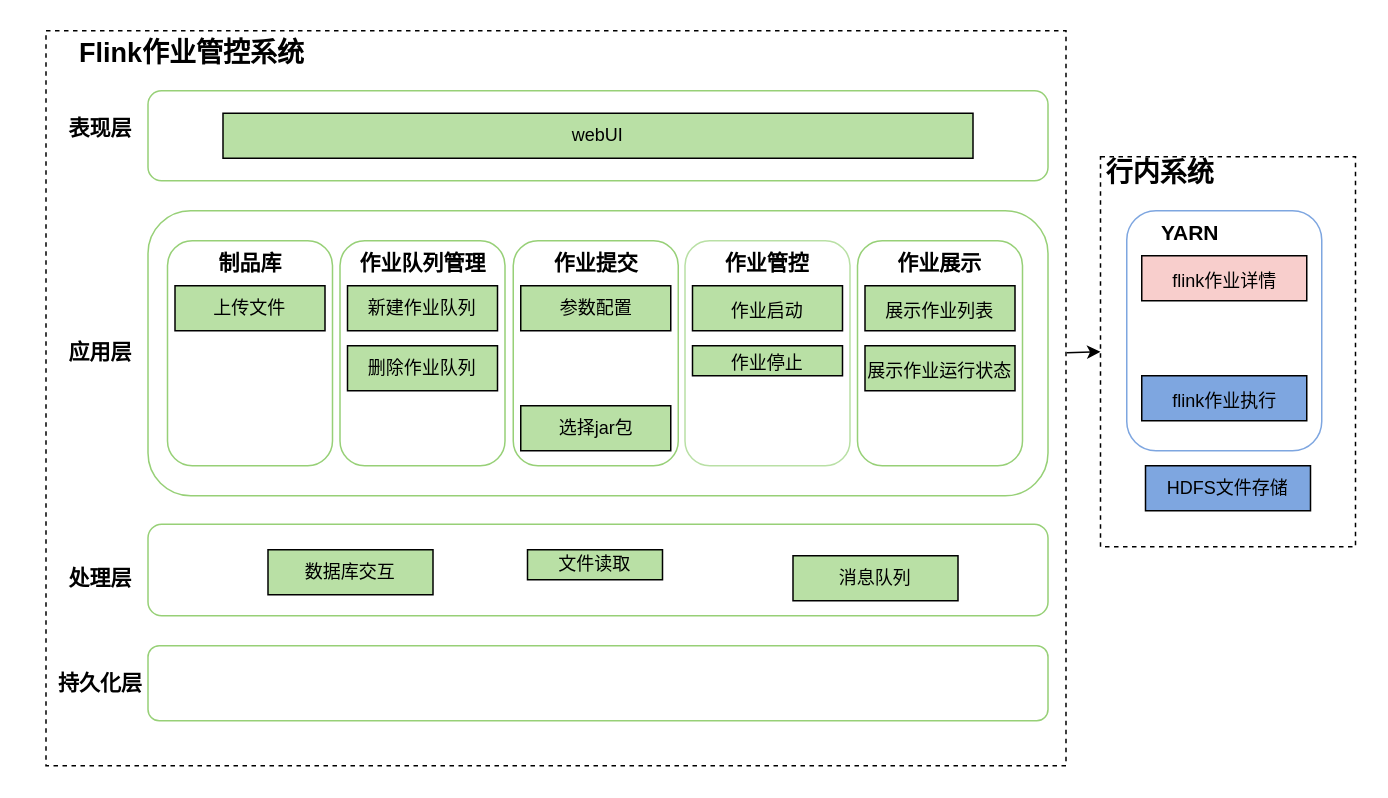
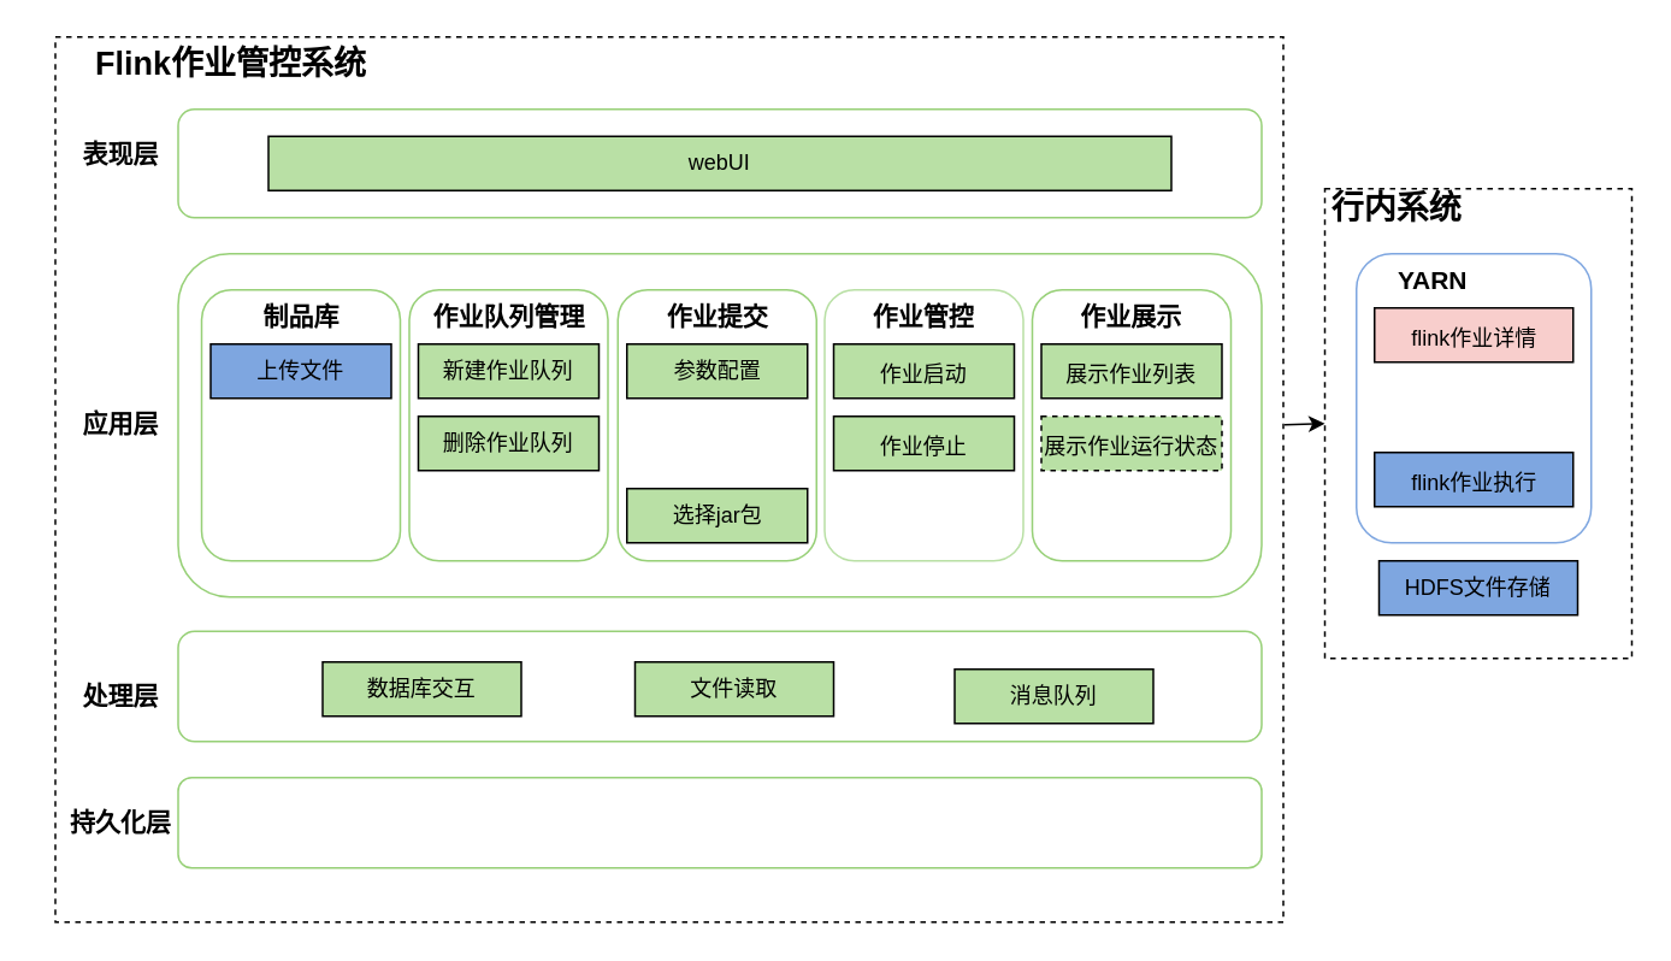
  <mxCell id="0" />
  <mxCell id="1" parent="0" />
  <mxCell id="2" value="" style="rounded=0;whiteSpace=wrap;html=1;dashed=1;" parent="1" vertex="1"><mxGeometry x="30" y="20" width="680" height="490" as="geometry" /></mxCell>
  <mxCell id="3" value="" style="rounded=1;whiteSpace=wrap;html=1;fontSize=12;fillColor=#FFFFFF;strokeColor=#97D077;" parent="1" vertex="1"><mxGeometry x="98" y="140" width="600" height="190" as="geometry" /></mxCell>
  <mxCell id="4" value="" style="rounded=1;whiteSpace=wrap;html=1;strokeColor=#97D077;fillColor=#FFFFFF;" vertex="1" parent="1"><mxGeometry x="226" y="160" width="110" height="150" as="geometry" /></mxCell>
  <mxCell id="5" value="" style="rounded=0;whiteSpace=wrap;html=1;dashed=1;" parent="1" vertex="1"><mxGeometry x="733" y="104" width="170" height="260" as="geometry" /></mxCell>
  <mxCell id="6" value="" style="rounded=1;whiteSpace=wrap;html=1;strokeColor=#7EA6E0;fillColor=#FFFFFF;" parent="1" vertex="1"><mxGeometry x="750.5" y="140" width="130" height="160" as="geometry" /></mxCell>
  <mxCell id="7" value="" style="rounded=1;whiteSpace=wrap;html=1;strokeColor=#97D077;fillColor=#FFFFFF;" parent="1" vertex="1"><mxGeometry x="571" y="160" width="110" height="150" as="geometry" /></mxCell>
  <mxCell id="8" value="" style="rounded=1;whiteSpace=wrap;html=1;strokeColor=#97D077;fillColor=#FFFFFF;" parent="1" vertex="1"><mxGeometry x="98" y="349" width="600" height="61" as="geometry" /></mxCell>
  <mxCell id="9" value="" style="rounded=1;whiteSpace=wrap;html=1;strokeColor=#B9E0A5;fillColor=#FFFFFF;" parent="1" vertex="1"><mxGeometry x="456" y="160" width="110" height="150" as="geometry" /></mxCell>
  <mxCell id="10" value="" style="rounded=1;whiteSpace=wrap;html=1;strokeColor=#97D077;fillColor=#FFFFFF;" parent="1" vertex="1"><mxGeometry x="341.5" y="160" width="110" height="150" as="geometry" /></mxCell>
  <mxCell id="11" value="&lt;span style=&quot;font-size: 12px&quot;&gt;作业启动&lt;/span&gt;" style="rounded=0;whiteSpace=wrap;html=1;fontSize=18;fillColor=#B9E0A5;" parent="1" vertex="1"><mxGeometry x="461" y="190" width="100" height="30" as="geometry" /></mxCell>
  <mxCell id="12" value="&lt;span style=&quot;font-size: 12px&quot;&gt;展示作业列表&lt;/span&gt;" style="rounded=0;whiteSpace=wrap;html=1;fontSize=18;fillColor=#B9E0A5;" parent="1" vertex="1"><mxGeometry x="576" y="190" width="100" height="30" as="geometry" /></mxCell>
  <mxCell id="13" value="参数配置" style="rounded=0;whiteSpace=wrap;html=1;fontSize=12;fillColor=#B9E0A5;" parent="1" vertex="1"><mxGeometry x="346.5" y="190" width="100" height="30" as="geometry" /></mxCell>
  <mxCell id="14" value="&lt;b&gt;&lt;font style=&quot;font-size: 14px&quot;&gt;作业提交&lt;/font&gt;&lt;/b&gt;" style="text;html=1;strokeColor=none;fillColor=none;align=center;verticalAlign=middle;whiteSpace=wrap;rounded=0;fontFamily=Helvetica;" parent="1" vertex="1"><mxGeometry x="366.5" y="160" width="60" height="30" as="geometry" /></mxCell>
- <mxCell id="15" value="&lt;span style=&quot;font-size: 12px&quot;&gt;作业停止&lt;/span&gt;" style="rounded=0;whiteSpace=wrap;html=1;fontSize=18;fillColor=#B9E0A5;" parent="1" vertex="1"><mxGeometry x="461" y="230" width="100" height="20" as="geometry" /></mxCell>
+ <mxCell id="15" value="&lt;span style=&quot;font-size: 12px&quot;&gt;作业停止&lt;/span&gt;" style="rounded=0;whiteSpace=wrap;html=1;fontSize=18;fillColor=#B9E0A5;" parent="1" vertex="1"><mxGeometry x="461" y="230" width="100" height="30" as="geometry" /></mxCell>
  <mxCell id="16" value="&lt;span style=&quot;font-size: 14px&quot;&gt;&lt;b&gt;作业管控&lt;/b&gt;&lt;/span&gt;" style="text;html=1;strokeColor=none;fillColor=none;align=center;verticalAlign=middle;whiteSpace=wrap;rounded=0;fontFamily=Helvetica;" parent="1" vertex="1"><mxGeometry x="481" y="160" width="60" height="30" as="geometry" /></mxCell>
- <mxCell id="17" value="&lt;span style=&quot;font-size: 12px&quot;&gt;展示作业运行状态&lt;/span&gt;" style="rounded=0;whiteSpace=wrap;html=1;fontSize=18;fillColor=#B9E0A5;" parent="1" vertex="1"><mxGeometry x="576" y="230" width="100" height="30" as="geometry" /></mxCell>
+ <mxCell id="17" value="&lt;span style=&quot;font-size: 12px&quot;&gt;展示作业运行状态&lt;/span&gt;" style="rounded=0;whiteSpace=wrap;html=1;fontSize=18;fillColor=#B9E0A5;dashed=1;" parent="1" vertex="1"><mxGeometry x="576" y="230" width="100" height="30" as="geometry" /></mxCell>
  <mxCell id="18" value="&lt;span style=&quot;font-size: 14px&quot;&gt;&lt;b&gt;YARN&lt;/b&gt;&lt;/span&gt;" style="text;html=1;strokeColor=none;fillColor=none;align=center;verticalAlign=middle;whiteSpace=wrap;rounded=0;fontFamily=Helvetica;" parent="1" vertex="1"><mxGeometry x="763" y="140" width="60" height="30" as="geometry" /></mxCell>
  <mxCell id="19" value="&lt;font style=&quot;font-size: 14px&quot;&gt;&lt;b&gt;应用层&lt;/b&gt;&lt;/font&gt;" style="text;html=1;strokeColor=none;fillColor=none;align=center;verticalAlign=middle;whiteSpace=wrap;rounded=0;" parent="1" vertex="1"><mxGeometry x="20" y="219" width="92.5" height="30" as="geometry" /></mxCell>
  <mxCell id="20" value="&lt;b&gt;&lt;font style=&quot;font-size: 14px&quot;&gt;持久化层&lt;/font&gt;&lt;/b&gt;" style="text;html=1;strokeColor=none;fillColor=none;align=center;verticalAlign=middle;whiteSpace=wrap;rounded=0;" parent="1" vertex="1"><mxGeometry x="20" y="440" width="92.5" height="30" as="geometry" /></mxCell>
  <mxCell id="21" value="&lt;b&gt;&lt;font style=&quot;font-size: 14px&quot;&gt;作业展示&lt;/font&gt;&lt;/b&gt;" style="text;html=1;strokeColor=none;fillColor=none;align=center;verticalAlign=middle;whiteSpace=wrap;rounded=0;fontFamily=Helvetica;" parent="1" vertex="1"><mxGeometry x="596" y="160" width="60" height="30" as="geometry" /></mxCell>
  <mxCell id="22" value="&lt;b&gt;&lt;font style=&quot;font-size: 18px&quot;&gt;行内系统&lt;/font&gt;&lt;/b&gt;" style="text;html=1;strokeColor=none;fillColor=none;align=center;verticalAlign=middle;whiteSpace=wrap;rounded=0;fontFamily=Helvetica;" parent="1" vertex="1"><mxGeometry x="733" y="100" width="80" height="30" as="geometry" /></mxCell>
  <mxCell id="23" value="&lt;span style=&quot;font-size: 12px&quot;&gt;flink作业详情&lt;/span&gt;" style="rounded=0;whiteSpace=wrap;html=1;fontSize=18;fillColor=#f8cecc;" parent="1" vertex="1"><mxGeometry x="760.5" y="170" width="110" height="30" as="geometry" /></mxCell>
  <mxCell id="24" value="&lt;font style=&quot;font-size: 14px&quot;&gt;&lt;b&gt;处理层&lt;/b&gt;&lt;/font&gt;" style="text;html=1;strokeColor=none;fillColor=none;align=center;verticalAlign=middle;whiteSpace=wrap;rounded=0;" parent="1" vertex="1"><mxGeometry x="20" y="370" width="92.5" height="30" as="geometry" /></mxCell>
  <mxCell id="25" value="" style="rounded=1;whiteSpace=wrap;html=1;strokeColor=#97D077;fillColor=#FFFFFF;" parent="1" vertex="1"><mxGeometry x="98" y="430" width="600" height="50" as="geometry" /></mxCell>
  <mxCell id="26" value="HDFS文件存储" style="rounded=0;whiteSpace=wrap;html=1;fontSize=12;fillColor=#7EA6E0;" parent="1" vertex="1"><mxGeometry x="763" y="310" width="110" height="30" as="geometry" /></mxCell>
  <mxCell id="27" value="" style="rounded=1;whiteSpace=wrap;html=1;fontSize=12;fillColor=#FFFFFF;strokeColor=#97D077;" parent="1" vertex="1"><mxGeometry x="98" y="60" width="600" height="60" as="geometry" /></mxCell>
  <mxCell id="28" value="webUI" style="rounded=0;whiteSpace=wrap;html=1;fontSize=12;fillColor=#B9E0A5;" parent="1" vertex="1"><mxGeometry x="148" y="75" width="500" height="30" as="geometry" /></mxCell>
  <mxCell id="29" value="&lt;font style=&quot;font-size: 14px&quot;&gt;&lt;b&gt;表现层&lt;/b&gt;&lt;/font&gt;" style="text;html=1;strokeColor=none;fillColor=none;align=center;verticalAlign=middle;whiteSpace=wrap;rounded=0;" parent="1" vertex="1"><mxGeometry x="20" y="70" width="92.5" height="30" as="geometry" /></mxCell>
  <mxCell id="30" value="" style="endArrow=classic;html=1;rounded=0;entryX=0;entryY=0.5;entryDx=0;entryDy=0;exitX=1.001;exitY=0.438;exitDx=0;exitDy=0;exitPerimeter=0;" parent="1" source="2" target="5" edge="1"><mxGeometry width="50" height="50" relative="1" as="geometry"><mxPoint x="713" y="270" as="sourcePoint" /><mxPoint x="535.5" y="530" as="targetPoint" /></mxGeometry></mxCell>
  <mxCell id="31" value="&lt;span style=&quot;font-size: 12px&quot;&gt;flink作业执行&lt;/span&gt;" style="rounded=0;whiteSpace=wrap;html=1;fontSize=18;fillColor=#7EA6E0;" parent="1" vertex="1"><mxGeometry x="760.5" y="250" width="110" height="30" as="geometry" /></mxCell>
  <mxCell id="32" value="数据库交互" style="rounded=0;whiteSpace=wrap;html=1;fontSize=12;fillColor=#B9E0A5;" parent="1" vertex="1"><mxGeometry x="178" y="366" width="110" height="30" as="geometry" /></mxCell>
- <mxCell id="33" value="文件读取" style="rounded=0;whiteSpace=wrap;html=1;fontSize=12;fillColor=#B9E0A5;" parent="1" vertex="1"><mxGeometry x="351" y="366" width="90" height="20" as="geometry" /></mxCell>
+ <mxCell id="33" value="文件读取" style="rounded=0;whiteSpace=wrap;html=1;fontSize=12;fillColor=#B9E0A5;" parent="1" vertex="1"><mxGeometry x="351" y="366" width="110" height="30" as="geometry" /></mxCell>
  <mxCell id="34" value="&lt;b&gt;&lt;font style=&quot;font-size: 18px&quot;&gt;Flink作业管控系统&lt;/font&gt;&lt;/b&gt;" style="text;html=1;strokeColor=none;fillColor=none;align=center;verticalAlign=middle;whiteSpace=wrap;rounded=0;fontFamily=Helvetica;" parent="1" vertex="1"><mxGeometry x="48" y="20" width="159" height="30" as="geometry" /></mxCell>
  <mxCell id="35" value="消息队列" style="rounded=0;whiteSpace=wrap;html=1;fontSize=12;fillColor=#B9E0A5;" parent="1" vertex="1"><mxGeometry x="528" y="370" width="110" height="30" as="geometry" /></mxCell>
  <mxCell id="36" value="选择jar包" style="rounded=0;whiteSpace=wrap;html=1;fontSize=12;fillColor=#B9E0A5;" parent="1" vertex="1"><mxGeometry x="346.5" y="270" width="100" height="30" as="geometry" /></mxCell>
  <mxCell id="37" value="新建作业队列" style="rounded=0;whiteSpace=wrap;html=1;fontSize=12;fillColor=#B9E0A5;" vertex="1" parent="1"><mxGeometry x="231" y="190" width="100" height="30" as="geometry" /></mxCell>
  <mxCell id="38" value="&lt;b&gt;&lt;font style=&quot;font-size: 14px&quot;&gt;作业队列管理&lt;/font&gt;&lt;/b&gt;" style="text;html=1;strokeColor=none;fillColor=none;align=center;verticalAlign=middle;whiteSpace=wrap;rounded=0;fontFamily=Helvetica;" vertex="1" parent="1"><mxGeometry x="233.5" y="160" width="95" height="30" as="geometry" /></mxCell>
  <mxCell id="39" value="删除作业队列" style="rounded=0;whiteSpace=wrap;html=1;fontSize=12;fillColor=#B9E0A5;" vertex="1" parent="1"><mxGeometry x="231" y="230" width="100" height="30" as="geometry" /></mxCell>
  <mxCell id="40" value="" style="rounded=1;whiteSpace=wrap;html=1;strokeColor=#97D077;fillColor=#FFFFFF;" vertex="1" parent="1"><mxGeometry x="111" y="160" width="110" height="150" as="geometry" /></mxCell>
- <mxCell id="41" value="上传文件" style="rounded=0;whiteSpace=wrap;html=1;fontSize=12;fillColor=#B9E0A5;" vertex="1" parent="1"><mxGeometry x="116" y="190" width="100" height="30" as="geometry" /></mxCell>
+ <mxCell id="41" value="上传文件" style="rounded=0;whiteSpace=wrap;html=1;fontSize=12;fillColor=#7ea6e0;" vertex="1" parent="1"><mxGeometry x="116" y="190" width="100" height="30" as="geometry" /></mxCell>
  <mxCell id="42" value="&lt;span style=&quot;font-size: 14px&quot;&gt;&lt;b&gt;制品库&lt;/b&gt;&lt;/span&gt;" style="text;html=1;strokeColor=none;fillColor=none;align=center;verticalAlign=middle;whiteSpace=wrap;rounded=0;fontFamily=Helvetica;" vertex="1" parent="1"><mxGeometry x="118.5" y="160" width="95" height="30" as="geometry" /></mxCell>
